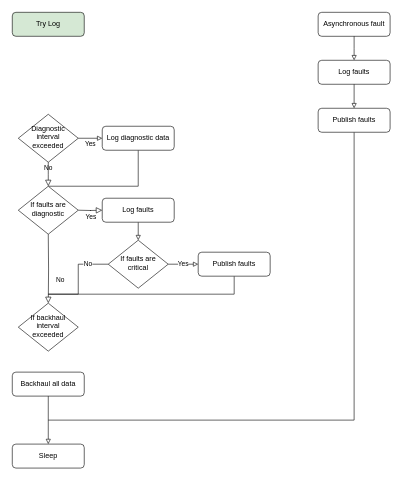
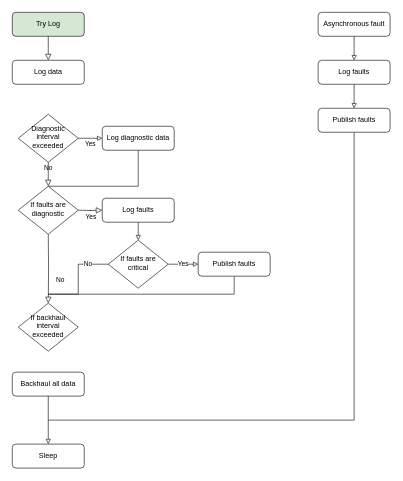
  <mxCell id="0" />
  <mxCell id="1" parent="0" />
  <mxCell id="2" value="Try Log" style="rounded=1;whiteSpace=wrap;html=1;fontSize=12;glass=0;strokeWidth=1;shadow=0;fillColor=#d5e8d4;" parent="1" vertex="1"><mxGeometry x="20" y="20" width="120" height="40" as="geometry" /></mxCell>
  <mxCell id="3" value="No" style="edgeStyle=orthogonalEdgeStyle;rounded=0;html=1;jettySize=auto;orthogonalLoop=1;fontSize=11;endArrow=block;endFill=0;endSize=8;strokeWidth=1;shadow=0;labelBackgroundColor=none;" parent="1" source="4" edge="1"><mxGeometry y="10" relative="1" as="geometry"><mxPoint as="offset" /><mxPoint x="80" y="310" as="targetPoint" /></mxGeometry></mxCell>
  <mxCell id="4" value="Diagnostic interval exceeded" style="rhombus;whiteSpace=wrap;html=1;shadow=0;fontFamily=Helvetica;fontSize=12;align=center;strokeWidth=1;spacing=6;spacingTop=-4;" parent="1" vertex="1"><mxGeometry x="30" y="190" width="100" height="80" as="geometry" /></mxCell>
  <mxCell id="5" value="No" style="rounded=0;html=1;jettySize=auto;orthogonalLoop=1;fontSize=11;endArrow=block;endFill=0;endSize=8;strokeWidth=1;shadow=0;labelBackgroundColor=none;edgeStyle=orthogonalEdgeStyle;entryX=0.5;entryY=0;entryDx=0;entryDy=0;" parent="1" target="23" edge="1"><mxGeometry x="0.333" y="20" relative="1" as="geometry"><mxPoint as="offset" /><mxPoint x="80" y="390" as="sourcePoint" /><mxPoint x="80" y="450" as="targetPoint" /></mxGeometry></mxCell>
  <mxCell id="6" value="Yes" style="edgeStyle=orthogonalEdgeStyle;rounded=0;html=1;jettySize=auto;orthogonalLoop=1;fontSize=11;endArrow=block;endFill=0;endSize=8;strokeWidth=1;shadow=0;labelBackgroundColor=none;" parent="1" edge="1"><mxGeometry y="10" relative="1" as="geometry"><mxPoint as="offset" /><mxPoint x="130" y="350" as="sourcePoint" /><mxPoint x="170" y="350" as="targetPoint" /></mxGeometry></mxCell>
  <mxCell id="7" style="edgeStyle=none;rounded=0;orthogonalLoop=1;jettySize=auto;html=1;exitX=0.5;exitY=1;exitDx=0;exitDy=0;entryX=0.5;entryY=0;entryDx=0;entryDy=0;endArrow=block;endFill=0;" edge="1" parent="1" source="8" target="28"><mxGeometry relative="1" as="geometry" /></mxCell>
  <mxCell id="8" value="Backhaul all data" style="rounded=1;whiteSpace=wrap;html=1;fontSize=12;glass=0;strokeWidth=1;shadow=0;" vertex="1" parent="1"><mxGeometry x="20" y="620" width="120" height="40" as="geometry" /></mxCell>
  <mxCell id="9" style="edgeStyle=orthogonalEdgeStyle;rounded=0;orthogonalLoop=1;jettySize=auto;html=1;exitX=0.5;exitY=1;exitDx=0;exitDy=0;entryX=0.5;entryY=0;entryDx=0;entryDy=0;endArrow=none;endFill=0;" edge="1" parent="1" source="10" target="12"><mxGeometry relative="1" as="geometry"><Array as="points"><mxPoint x="230" y="310" /></Array></mxGeometry></mxCell>
  <mxCell id="10" value="Log diagnostic data" style="rounded=1;whiteSpace=wrap;html=1;fontSize=12;glass=0;strokeWidth=1;shadow=0;" vertex="1" parent="1"><mxGeometry x="170" y="210" width="120" height="40" as="geometry" /></mxCell>
  <mxCell id="11" value="Yes" style="endArrow=block;html=1;rounded=0;exitX=1;exitY=0.5;exitDx=0;exitDy=0;endFill=0;" edge="1" parent="1" source="4"><mxGeometry y="-10" width="50" height="50" relative="1" as="geometry"><mxPoint x="400" y="310" as="sourcePoint" /><mxPoint x="170" y="230" as="targetPoint" /><mxPoint as="offset" /></mxGeometry></mxCell>
  <mxCell id="12" value="If faults are diagnostic" style="rhombus;whiteSpace=wrap;html=1;shadow=0;fontFamily=Helvetica;fontSize=12;align=center;strokeWidth=1;spacing=6;spacingTop=-4;" vertex="1" parent="1"><mxGeometry x="30" y="310" width="100" height="80" as="geometry" /></mxCell>
+ <mxCell id="13" value="Log data" style="rounded=1;whiteSpace=wrap;html=1;fontSize=12;glass=0;strokeWidth=1;shadow=0;" vertex="1" parent="1"><mxGeometry x="20" y="100" width="120" height="40" as="geometry" /></mxCell>
+ <mxCell id="14" value="" style="edgeStyle=orthogonalEdgeStyle;rounded=0;html=1;jettySize=auto;orthogonalLoop=1;fontSize=11;endArrow=block;endFill=0;endSize=8;strokeWidth=1;shadow=0;labelBackgroundColor=none;exitX=0.5;exitY=1;exitDx=0;exitDy=0;entryX=0.5;entryY=0;entryDx=0;entryDy=0;" edge="1" parent="1" source="2" target="13"><mxGeometry y="10" relative="1" as="geometry"><mxPoint as="offset" /><mxPoint x="90" y="150" as="sourcePoint" /><mxPoint x="90" y="200" as="targetPoint" /><Array as="points"><mxPoint x="80" y="80" /><mxPoint x="80" y="80" /></Array></mxGeometry></mxCell>
  <mxCell id="15" style="edgeStyle=orthogonalEdgeStyle;rounded=0;orthogonalLoop=1;jettySize=auto;html=1;exitX=0.5;exitY=1;exitDx=0;exitDy=0;entryX=0.5;entryY=0;entryDx=0;entryDy=0;endArrow=block;endFill=0;" edge="1" parent="1" source="16" target="19"><mxGeometry relative="1" as="geometry" /></mxCell>
  <mxCell id="16" value="Log faults" style="rounded=1;whiteSpace=wrap;html=1;fontSize=12;glass=0;strokeWidth=1;shadow=0;" vertex="1" parent="1"><mxGeometry x="170" y="330" width="120" height="40" as="geometry" /></mxCell>
  <mxCell id="17" style="edgeStyle=orthogonalEdgeStyle;rounded=0;orthogonalLoop=1;jettySize=auto;html=1;exitX=0;exitY=0.5;exitDx=0;exitDy=0;endArrow=none;endFill=0;" edge="1" parent="1" source="19"><mxGeometry relative="1" as="geometry"><mxPoint x="80" y="490" as="targetPoint" /><Array as="points"><mxPoint x="130" y="440" /><mxPoint x="130" y="490" /></Array></mxGeometry></mxCell>
  <mxCell id="18" value="No" style="edgeLabel;html=1;align=center;verticalAlign=middle;resizable=0;points=[];" vertex="1" connectable="0" parent="17"><mxGeometry x="-0.529" y="-2" relative="1" as="geometry"><mxPoint as="offset" /></mxGeometry></mxCell>
  <mxCell id="19" value="If faults are critical" style="rhombus;whiteSpace=wrap;html=1;shadow=0;fontFamily=Helvetica;fontSize=12;align=center;strokeWidth=1;spacing=6;spacingTop=-4;" vertex="1" parent="1"><mxGeometry x="180" y="400" width="100" height="80" as="geometry" /></mxCell>
  <mxCell id="20" style="edgeStyle=orthogonalEdgeStyle;rounded=0;orthogonalLoop=1;jettySize=auto;html=1;exitX=0.5;exitY=1;exitDx=0;exitDy=0;endArrow=none;endFill=0;" edge="1" parent="1" source="21"><mxGeometry relative="1" as="geometry"><mxPoint x="80" y="490" as="targetPoint" /><Array as="points"><mxPoint x="390" y="490" /></Array></mxGeometry></mxCell>
  <mxCell id="21" value="Publish faults" style="rounded=1;whiteSpace=wrap;html=1;fontSize=12;glass=0;strokeWidth=1;shadow=0;" vertex="1" parent="1"><mxGeometry x="330" y="420" width="120" height="40" as="geometry" /></mxCell>
  <mxCell id="22" value="Yes" style="edgeStyle=orthogonalEdgeStyle;rounded=0;orthogonalLoop=1;jettySize=auto;html=1;entryX=0;entryY=0.5;entryDx=0;entryDy=0;endArrow=block;endFill=0;exitX=1;exitY=0.5;exitDx=0;exitDy=0;" edge="1" parent="1" source="19" target="21"><mxGeometry relative="1" as="geometry"><mxPoint x="230" y="480" as="sourcePoint" /><mxPoint x="240" y="410" as="targetPoint" /></mxGeometry></mxCell>
  <mxCell id="23" value="If backhaul interval exceeded" style="rhombus;whiteSpace=wrap;html=1;shadow=0;fontFamily=Helvetica;fontSize=12;align=center;strokeWidth=1;spacing=6;spacingTop=-4;" vertex="1" parent="1"><mxGeometry x="30" y="505" width="100" height="80" as="geometry" /></mxCell>
  <mxCell id="24" value="Asynchronous fault" style="rounded=1;whiteSpace=wrap;html=1;fontSize=12;glass=0;strokeWidth=1;shadow=0;" vertex="1" parent="1"><mxGeometry x="530" y="20" width="120" height="40" as="geometry" /></mxCell>
  <mxCell id="25" value="Log faults" style="rounded=1;whiteSpace=wrap;html=1;fontSize=12;glass=0;strokeWidth=1;shadow=0;" vertex="1" parent="1"><mxGeometry x="530" y="100" width="120" height="40" as="geometry" /></mxCell>
  <mxCell id="26" style="edgeStyle=orthogonalEdgeStyle;rounded=0;orthogonalLoop=1;jettySize=auto;html=1;exitX=0.5;exitY=1;exitDx=0;exitDy=0;endArrow=none;endFill=0;" edge="1" parent="1" source="27"><mxGeometry relative="1" as="geometry"><mxPoint x="80" y="700" as="targetPoint" /><Array as="points"><mxPoint x="590" y="700" /></Array></mxGeometry></mxCell>
  <mxCell id="27" value="Publish faults" style="rounded=1;whiteSpace=wrap;html=1;fontSize=12;glass=0;strokeWidth=1;shadow=0;" vertex="1" parent="1"><mxGeometry x="530" y="180" width="120" height="40" as="geometry" /></mxCell>
  <mxCell id="28" value="Sleep" style="rounded=1;whiteSpace=wrap;html=1;fontSize=12;glass=0;strokeWidth=1;shadow=0;" vertex="1" parent="1"><mxGeometry x="20" y="740" width="120" height="40" as="geometry" /></mxCell>
  <mxCell id="29" style="edgeStyle=orthogonalEdgeStyle;rounded=0;orthogonalLoop=1;jettySize=auto;html=1;exitX=0.5;exitY=1;exitDx=0;exitDy=0;endArrow=block;endFill=0;" edge="1" parent="1" source="25" target="27"><mxGeometry relative="1" as="geometry"><mxPoint x="90" y="595" as="sourcePoint" /><mxPoint x="90" y="630" as="targetPoint" /></mxGeometry></mxCell>
  <mxCell id="30" style="edgeStyle=orthogonalEdgeStyle;rounded=0;orthogonalLoop=1;jettySize=auto;html=1;exitX=0.5;exitY=1;exitDx=0;exitDy=0;endArrow=block;endFill=0;" edge="1" parent="1" source="24"><mxGeometry relative="1" as="geometry"><mxPoint x="100" y="605" as="sourcePoint" /><mxPoint x="590" y="100" as="targetPoint" /></mxGeometry></mxCell>
